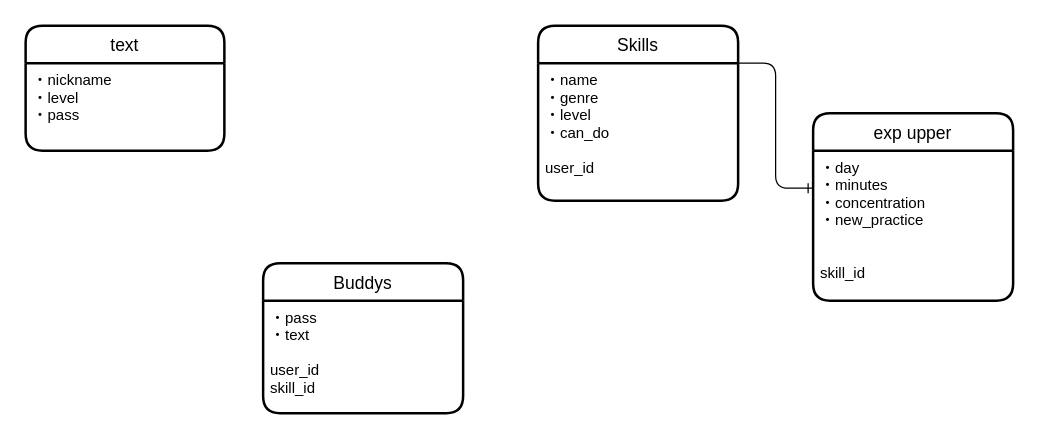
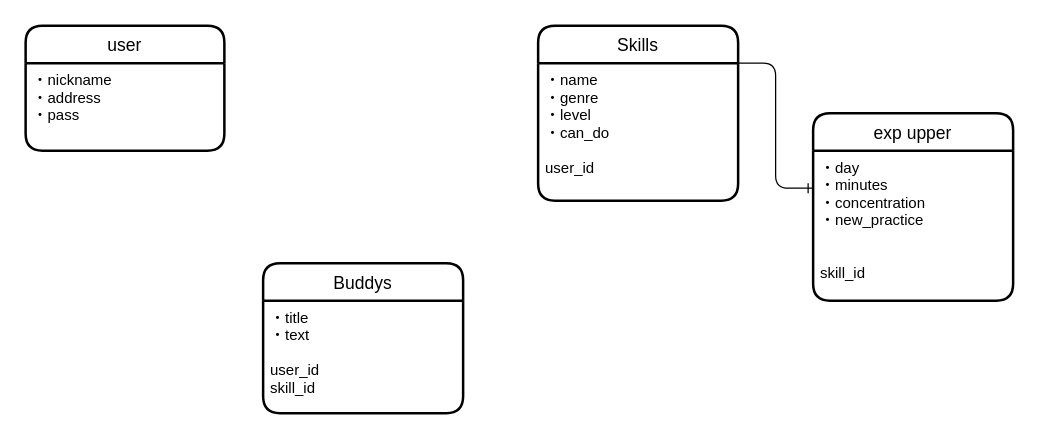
  <mxCell id="0" />
  <mxCell id="1" parent="0" />
- <mxCell id="2" value="text" style="swimlane;childLayout=stackLayout;horizontal=1;startSize=30;horizontalStack=0;rounded=1;fontSize=14;fontStyle=0;strokeWidth=2;resizeParent=0;resizeLast=1;shadow=0;dashed=0;align=center;" vertex="1" parent="1"><mxGeometry x="20" y="20" width="159" height="100" as="geometry" /></mxCell>
- <mxCell id="3" value="・nickname&#10;・level&#10;・pass&#10;&#10;&#10;" style="align=left;strokeColor=none;fillColor=none;spacingLeft=4;fontSize=12;verticalAlign=top;resizable=0;rotatable=0;part=1;" vertex="1" parent="2"><mxGeometry y="30" width="159" height="70" as="geometry" /></mxCell>
+ <mxCell id="2" value="user" style="swimlane;childLayout=stackLayout;horizontal=1;startSize=30;horizontalStack=0;rounded=1;fontSize=14;fontStyle=0;strokeWidth=2;resizeParent=0;resizeLast=1;shadow=0;dashed=0;align=center;" vertex="1" parent="1"><mxGeometry x="20" y="20" width="159" height="100" as="geometry" /></mxCell>
+ <mxCell id="3" value="・nickname&#10;・address&#10;・pass&#10;&#10;&#10;" style="align=left;strokeColor=none;fillColor=none;spacingLeft=4;fontSize=12;verticalAlign=top;resizable=0;rotatable=0;part=1;" vertex="1" parent="2"><mxGeometry y="30" width="159" height="70" as="geometry" /></mxCell>
  <mxCell id="4" value="Skills" style="swimlane;childLayout=stackLayout;horizontal=1;startSize=30;horizontalStack=0;rounded=1;fontSize=14;fontStyle=0;strokeWidth=2;resizeParent=0;resizeLast=1;shadow=0;dashed=0;align=center;" vertex="1" parent="1"><mxGeometry x="430" y="20" width="160" height="140" as="geometry" /></mxCell>
  <mxCell id="5" value="・name&#10;・genre&#10;・level&#10;・can_do&#10;&#10;user_id" style="align=left;strokeColor=none;fillColor=none;spacingLeft=4;fontSize=12;verticalAlign=top;resizable=0;rotatable=0;part=1;" vertex="1" parent="4"><mxGeometry y="30" width="160" height="110" as="geometry" /></mxCell>
  <mxCell id="6" value="exp upper" style="swimlane;childLayout=stackLayout;horizontal=1;startSize=30;horizontalStack=0;rounded=1;fontSize=14;fontStyle=0;strokeWidth=2;resizeParent=0;resizeLast=1;shadow=0;dashed=0;align=center;" vertex="1" parent="1"><mxGeometry x="650" y="90" width="160" height="150" as="geometry" /></mxCell>
  <mxCell id="7" value="・day&#10;・minutes&#10;・concentration&#10;・new_practice&#10;&#10;&#10;skill_id" style="align=left;strokeColor=none;fillColor=none;spacingLeft=4;fontSize=12;verticalAlign=top;resizable=0;rotatable=0;part=1;" vertex="1" parent="6"><mxGeometry y="30" width="160" height="120" as="geometry" /></mxCell>
  <mxCell id="8" value="" style="edgeStyle=entityRelationEdgeStyle;fontSize=12;html=1;endArrow=ERone;endFill=1;entryX=0;entryY=0.25;entryDx=0;entryDy=0;exitX=1;exitY=0;exitDx=0;exitDy=0;" edge="1" parent="1" source="5" target="7"><mxGeometry width="100" height="100" relative="1" as="geometry"><mxPoint x="510" y="260" as="sourcePoint" /><mxPoint x="610" y="160" as="targetPoint" /></mxGeometry></mxCell>
  <mxCell id="9" value="Buddys" style="swimlane;childLayout=stackLayout;horizontal=1;startSize=30;horizontalStack=0;rounded=1;fontSize=14;fontStyle=0;strokeWidth=2;resizeParent=0;resizeLast=1;shadow=0;dashed=0;align=center;" vertex="1" parent="1"><mxGeometry x="210" y="210" width="160" height="120" as="geometry" /></mxCell>
- <mxCell id="10" value="・pass&#10;・text&#10;&#10;user_id&#10;skill_id" style="align=left;strokeColor=none;fillColor=none;spacingLeft=4;fontSize=12;verticalAlign=top;resizable=0;rotatable=0;part=1;" vertex="1" parent="9"><mxGeometry y="30" width="160" height="90" as="geometry" /></mxCell>
+ <mxCell id="10" value="・title&#10;・text&#10;&#10;user_id&#10;skill_id" style="align=left;strokeColor=none;fillColor=none;spacingLeft=4;fontSize=12;verticalAlign=top;resizable=0;rotatable=0;part=1;" vertex="1" parent="9"><mxGeometry y="30" width="160" height="90" as="geometry" /></mxCell>
